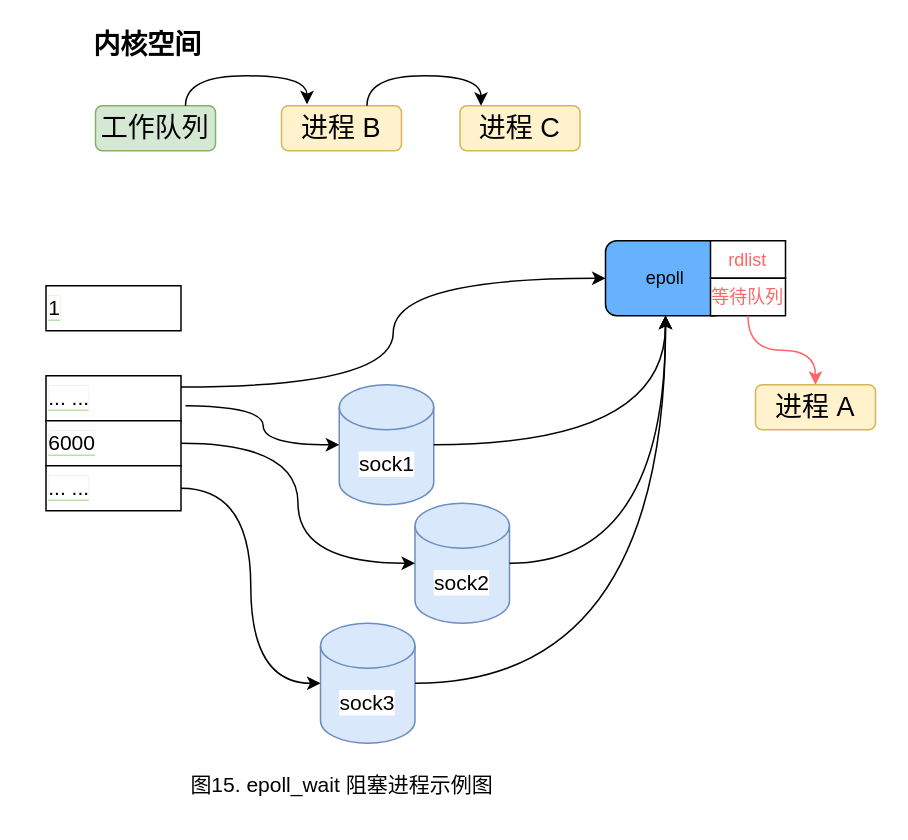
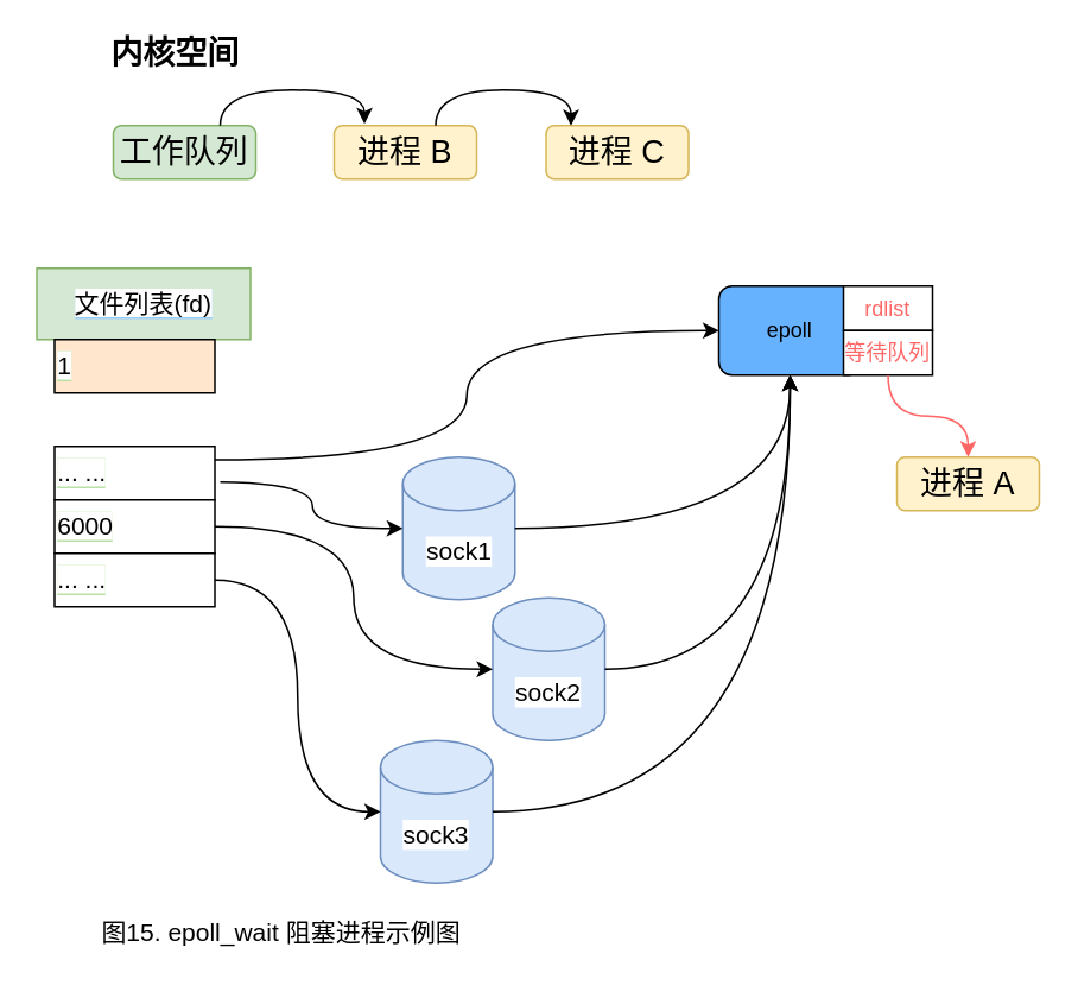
  <mxCell id="0" />
  <mxCell id="1" parent="0" />
  <mxCell id="2" value="&lt;b&gt;&lt;font style=&quot;font-size: 18px;&quot;&gt;内核空间&lt;/font&gt;&lt;/b&gt;" style="text;html=1;strokeColor=none;fillColor=none;align=center;verticalAlign=middle;whiteSpace=wrap;rounded=0;" parent="1" vertex="1"><mxGeometry x="53" y="20" width="90" height="20" as="geometry" /></mxCell>
  <mxCell id="3" value="工作队列" style="rounded=1;whiteSpace=wrap;html=1;fontSize=18;fillColor=#d5e8d4;strokeColor=#82b366;" parent="1" vertex="1"><mxGeometry x="63" y="70" width="80" height="30" as="geometry" /></mxCell>
  <mxCell id="4" value="进程 B" style="rounded=1;whiteSpace=wrap;html=1;fontSize=18;fillColor=#fff2cc;strokeColor=#d6b656;" parent="1" vertex="1"><mxGeometry x="187" y="70" width="80" height="30" as="geometry" /></mxCell>
  <mxCell id="5" value="进程 C" style="rounded=1;whiteSpace=wrap;html=1;fontSize=18;fillColor=#fff2cc;strokeColor=#d6b656;" parent="1" vertex="1"><mxGeometry x="306" y="70" width="80" height="30" as="geometry" /></mxCell>
  <mxCell id="6" value="" style="endArrow=classic;html=1;rounded=0;fontSize=14;curved=1;exitX=0.75;exitY=0;exitDx=0;exitDy=0;entryX=0.25;entryY=0;entryDx=0;entryDy=0;edgeStyle=orthogonalEdgeStyle;" parent="1" edge="1"><mxGeometry width="50" height="50" relative="1" as="geometry"><mxPoint x="244" y="70" as="sourcePoint" /><mxPoint x="320" y="70" as="targetPoint" /><Array as="points"><mxPoint x="244" y="50" /><mxPoint x="320" y="50" /></Array></mxGeometry></mxCell>
- <mxCell id="7" value="图15. epoll_wait 阻塞进程示例图" style="text;html=1;align=center;verticalAlign=middle;resizable=0;points=[];autosize=1;strokeColor=none;fillColor=none;fontSize=14;" parent="1" vertex="1"><mxGeometry x="112" y="508" width="230" height="30" as="geometry" /></mxCell>
- <mxCell id="9" value="&lt;span style=&quot;background-color: rgb(255, 255, 255);&quot;&gt;1&lt;/span&gt;" style="rounded=0;whiteSpace=wrap;html=1;labelBackgroundColor=#B9E0A5;fontSize=14;align=left;" parent="1" vertex="1"><mxGeometry x="30" y="190" width="90" height="30" as="geometry" /></mxCell>
+ <mxCell id="7" value="图15. epoll_wait 阻塞进程示例图" style="text;html=1;align=center;verticalAlign=middle;resizable=0;points=[];autosize=1;strokeColor=none;fillColor=none;fontSize=14;" parent="1" vertex="1"><mxGeometry x="42" y="508" width="230" height="30" as="geometry" /></mxCell>
+ <mxCell id="8" value="&lt;span style=&quot;background-color: rgb(255, 255, 255);&quot;&gt;文件列表(fd)&lt;/span&gt;" style="rounded=0;whiteSpace=wrap;html=1;labelBackgroundColor=#99CCFF;fontSize=14;fillColor=#d5e8d4;strokeColor=#82b366;" parent="1" vertex="1"><mxGeometry x="20" y="150" width="120" height="40" as="geometry" /></mxCell>
+ <mxCell id="9" value="&lt;span style=&quot;background-color: rgb(255, 255, 255);&quot;&gt;1&lt;/span&gt;" style="rounded=0;whiteSpace=wrap;html=1;labelBackgroundColor=#B9E0A5;fontSize=14;align=left;fillColor=#ffe6cc;" parent="1" vertex="1"><mxGeometry x="30" y="190" width="90" height="30" as="geometry" /></mxCell>
  <mxCell id="10" value="&lt;span style=&quot;background-color: rgb(255, 255, 255);&quot;&gt;... ...&lt;/span&gt;" style="rounded=0;whiteSpace=wrap;html=1;labelBackgroundColor=#B9E0A5;fontSize=14;align=left;" parent="1" vertex="1"><mxGeometry x="30" y="250" width="90" height="30" as="geometry" /></mxCell>
  <mxCell id="11" value="&lt;span style=&quot;background-color: rgb(255, 255, 255);&quot;&gt;6000&lt;/span&gt;" style="rounded=0;whiteSpace=wrap;html=1;labelBackgroundColor=#B9E0A5;fontSize=14;align=left;" parent="1" vertex="1"><mxGeometry x="30" y="280" width="90" height="30" as="geometry" /></mxCell>
  <mxCell id="12" value="&lt;span style=&quot;background-color: rgb(255, 255, 255);&quot;&gt;... ...&lt;/span&gt;" style="rounded=0;whiteSpace=wrap;html=1;labelBackgroundColor=#B9E0A5;fontSize=14;align=left;" parent="1" vertex="1"><mxGeometry x="30" y="310" width="90" height="30" as="geometry" /></mxCell>
  <mxCell id="13" value="sock1" style="shape=cylinder3;whiteSpace=wrap;html=1;boundedLbl=1;backgroundOutline=1;size=15;labelBackgroundColor=#FFFFFF;fontSize=14;fillColor=#dae8fc;strokeColor=#6c8ebf;" parent="1" vertex="1"><mxGeometry x="225.5" y="256" width="63" height="80" as="geometry" /></mxCell>
  <mxCell id="14" value="" style="endArrow=classic;html=1;rounded=0;fontSize=14;entryX=0;entryY=0.5;entryDx=0;entryDy=0;entryPerimeter=0;edgeStyle=orthogonalEdgeStyle;curved=1;" parent="1" target="13" edge="1"><mxGeometry width="50" height="50" relative="1" as="geometry"><mxPoint x="123" y="270" as="sourcePoint" /><mxPoint x="240" y="210" as="targetPoint" /></mxGeometry></mxCell>
  <mxCell id="15" value="sock2" style="shape=cylinder3;whiteSpace=wrap;html=1;boundedLbl=1;backgroundOutline=1;size=15;labelBackgroundColor=#FFFFFF;fontSize=14;fillColor=#dae8fc;strokeColor=#6c8ebf;" parent="1" vertex="1"><mxGeometry x="276" y="335" width="63" height="80" as="geometry" /></mxCell>
  <mxCell id="16" value="sock3" style="shape=cylinder3;whiteSpace=wrap;html=1;boundedLbl=1;backgroundOutline=1;size=15;labelBackgroundColor=#FFFFFF;fontSize=14;fillColor=#dae8fc;strokeColor=#6c8ebf;" parent="1" vertex="1"><mxGeometry x="213" y="415" width="63" height="80" as="geometry" /></mxCell>
  <mxCell id="17" value="" style="endArrow=classic;html=1;rounded=0;exitX=1;exitY=0.5;exitDx=0;exitDy=0;entryX=0;entryY=0.5;entryDx=0;entryDy=0;entryPerimeter=0;edgeStyle=orthogonalEdgeStyle;curved=1;" parent="1" source="11" target="15" edge="1"><mxGeometry width="50" height="50" relative="1" as="geometry"><mxPoint x="153" y="340" as="sourcePoint" /><mxPoint x="203" y="290" as="targetPoint" /></mxGeometry></mxCell>
  <mxCell id="18" value="" style="endArrow=classic;html=1;rounded=0;curved=1;exitX=1;exitY=0.5;exitDx=0;exitDy=0;entryX=0;entryY=0.5;entryDx=0;entryDy=0;entryPerimeter=0;edgeStyle=orthogonalEdgeStyle;" parent="1" source="12" target="16" edge="1"><mxGeometry width="50" height="50" relative="1" as="geometry"><mxPoint x="123" y="410" as="sourcePoint" /><mxPoint x="173" y="360" as="targetPoint" /></mxGeometry></mxCell>
  <mxCell id="19" value="" style="endArrow=classic;html=1;rounded=0;exitX=0.75;exitY=0;exitDx=0;exitDy=0;entryX=0.344;entryY=-0.033;entryDx=0;entryDy=0;entryPerimeter=0;edgeStyle=orthogonalEdgeStyle;curved=1;" parent="1" source="3" edge="1"><mxGeometry width="50" height="50" relative="1" as="geometry"><mxPoint x="173" y="80" as="sourcePoint" /><mxPoint x="204.02" y="69.01" as="targetPoint" /><Array as="points"><mxPoint x="123" y="50" /><mxPoint x="204" y="50" /></Array></mxGeometry></mxCell>
  <mxCell id="20" value="epoll" style="rounded=1;whiteSpace=wrap;html=1;fillColor=#66B2FF;" parent="1" vertex="1"><mxGeometry x="403" y="160" width="80" height="50" as="geometry" /></mxCell>
  <mxCell id="21" value="" style="endArrow=classic;html=1;rounded=0;exitX=1;exitY=0.25;exitDx=0;exitDy=0;entryX=0;entryY=0.5;entryDx=0;entryDy=0;edgeStyle=orthogonalEdgeStyle;curved=1;" parent="1" source="10" target="20" edge="1"><mxGeometry width="50" height="50" relative="1" as="geometry"><mxPoint x="233" y="200" as="sourcePoint" /><mxPoint x="283" y="150" as="targetPoint" /></mxGeometry></mxCell>
  <mxCell id="22" value="" style="endArrow=classic;html=1;rounded=0;entryX=0.5;entryY=1;entryDx=0;entryDy=0;exitX=1;exitY=0.5;exitDx=0;exitDy=0;exitPerimeter=0;edgeStyle=orthogonalEdgeStyle;curved=1;strokeColor=#000000;" parent="1" source="13" target="20" edge="1"><mxGeometry width="50" height="50" relative="1" as="geometry"><mxPoint x="301" y="330" as="sourcePoint" /><mxPoint x="351" y="280" as="targetPoint" /></mxGeometry></mxCell>
  <mxCell id="23" value="" style="endArrow=classic;html=1;rounded=0;exitX=1;exitY=0.5;exitDx=0;exitDy=0;exitPerimeter=0;edgeStyle=orthogonalEdgeStyle;curved=1;strokeColor=#000000;" parent="1" source="15" edge="1"><mxGeometry width="50" height="50" relative="1" as="geometry"><mxPoint x="471" y="330" as="sourcePoint" /><mxPoint x="443" y="210" as="targetPoint" /></mxGeometry></mxCell>
  <mxCell id="24" value="" style="endArrow=classic;html=1;rounded=0;curved=1;exitX=1;exitY=0.5;exitDx=0;exitDy=0;exitPerimeter=0;entryX=0.5;entryY=1;entryDx=0;entryDy=0;edgeStyle=orthogonalEdgeStyle;strokeColor=#000000;" parent="1" source="16" target="20" edge="1"><mxGeometry width="50" height="50" relative="1" as="geometry"><mxPoint x="463" y="430" as="sourcePoint" /><mxPoint x="513" y="380" as="targetPoint" /></mxGeometry></mxCell>
  <mxCell id="25" value="rdlist" style="rounded=0;whiteSpace=wrap;html=1;fontColor=#FF6666;" parent="1" vertex="1"><mxGeometry x="473" y="160" width="50" height="25" as="geometry" /></mxCell>
  <mxCell id="26" value="等待队列" style="rounded=0;whiteSpace=wrap;html=1;fontColor=#FF6666;" vertex="1" parent="1"><mxGeometry x="473" y="185" width="50" height="25" as="geometry" /></mxCell>
  <mxCell id="27" value="进程 A" style="rounded=1;whiteSpace=wrap;html=1;fontSize=18;fillColor=#fff2cc;strokeColor=#d6b656;" vertex="1" parent="1"><mxGeometry x="503" y="256" width="80" height="30" as="geometry" /></mxCell>
  <mxCell id="28" value="" style="endArrow=classic;html=1;rounded=0;strokeColor=#FF6666;fontColor=#FF6666;curved=1;exitX=0.5;exitY=1;exitDx=0;exitDy=0;entryX=0.5;entryY=0;entryDx=0;entryDy=0;edgeStyle=orthogonalEdgeStyle;" edge="1" parent="1" source="26" target="27"><mxGeometry width="50" height="50" relative="1" as="geometry"><mxPoint x="613" y="210" as="sourcePoint" /><mxPoint x="663" y="160" as="targetPoint" /></mxGeometry></mxCell>
